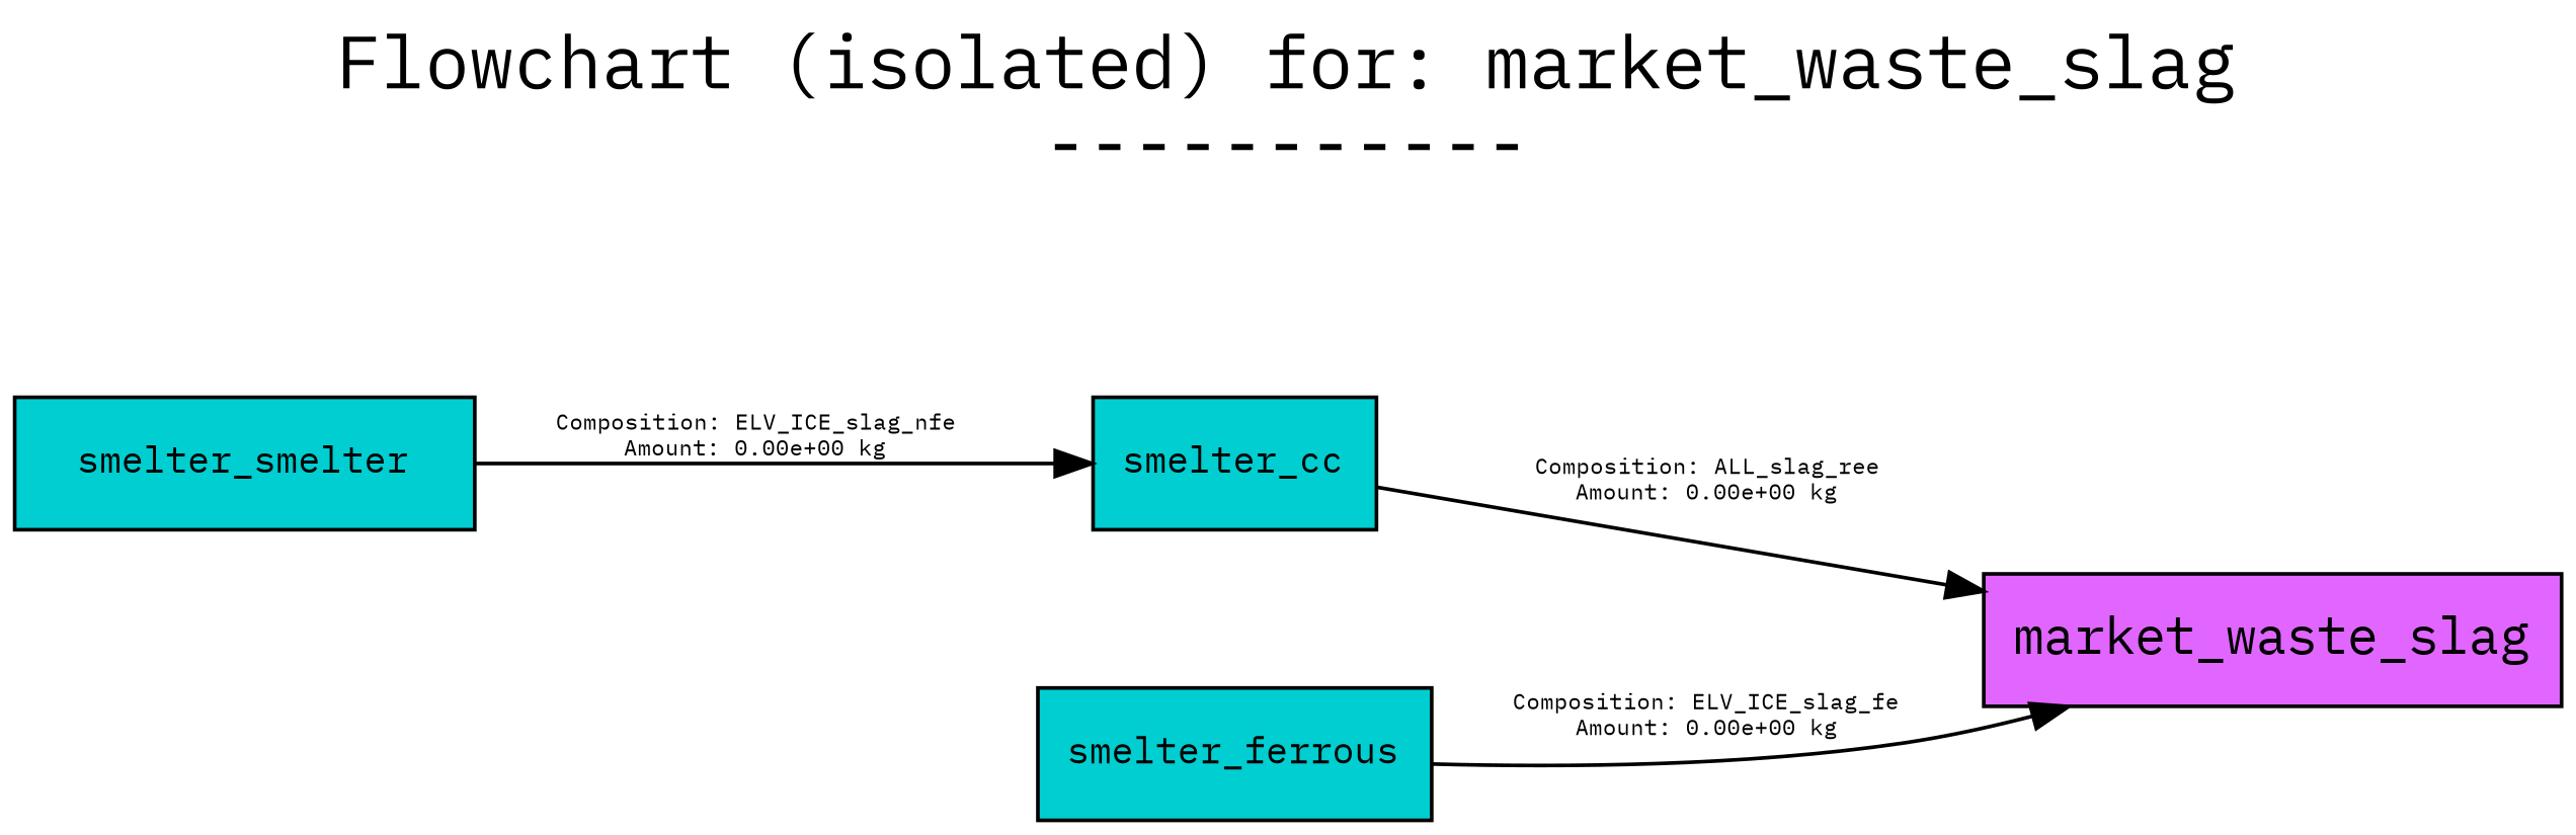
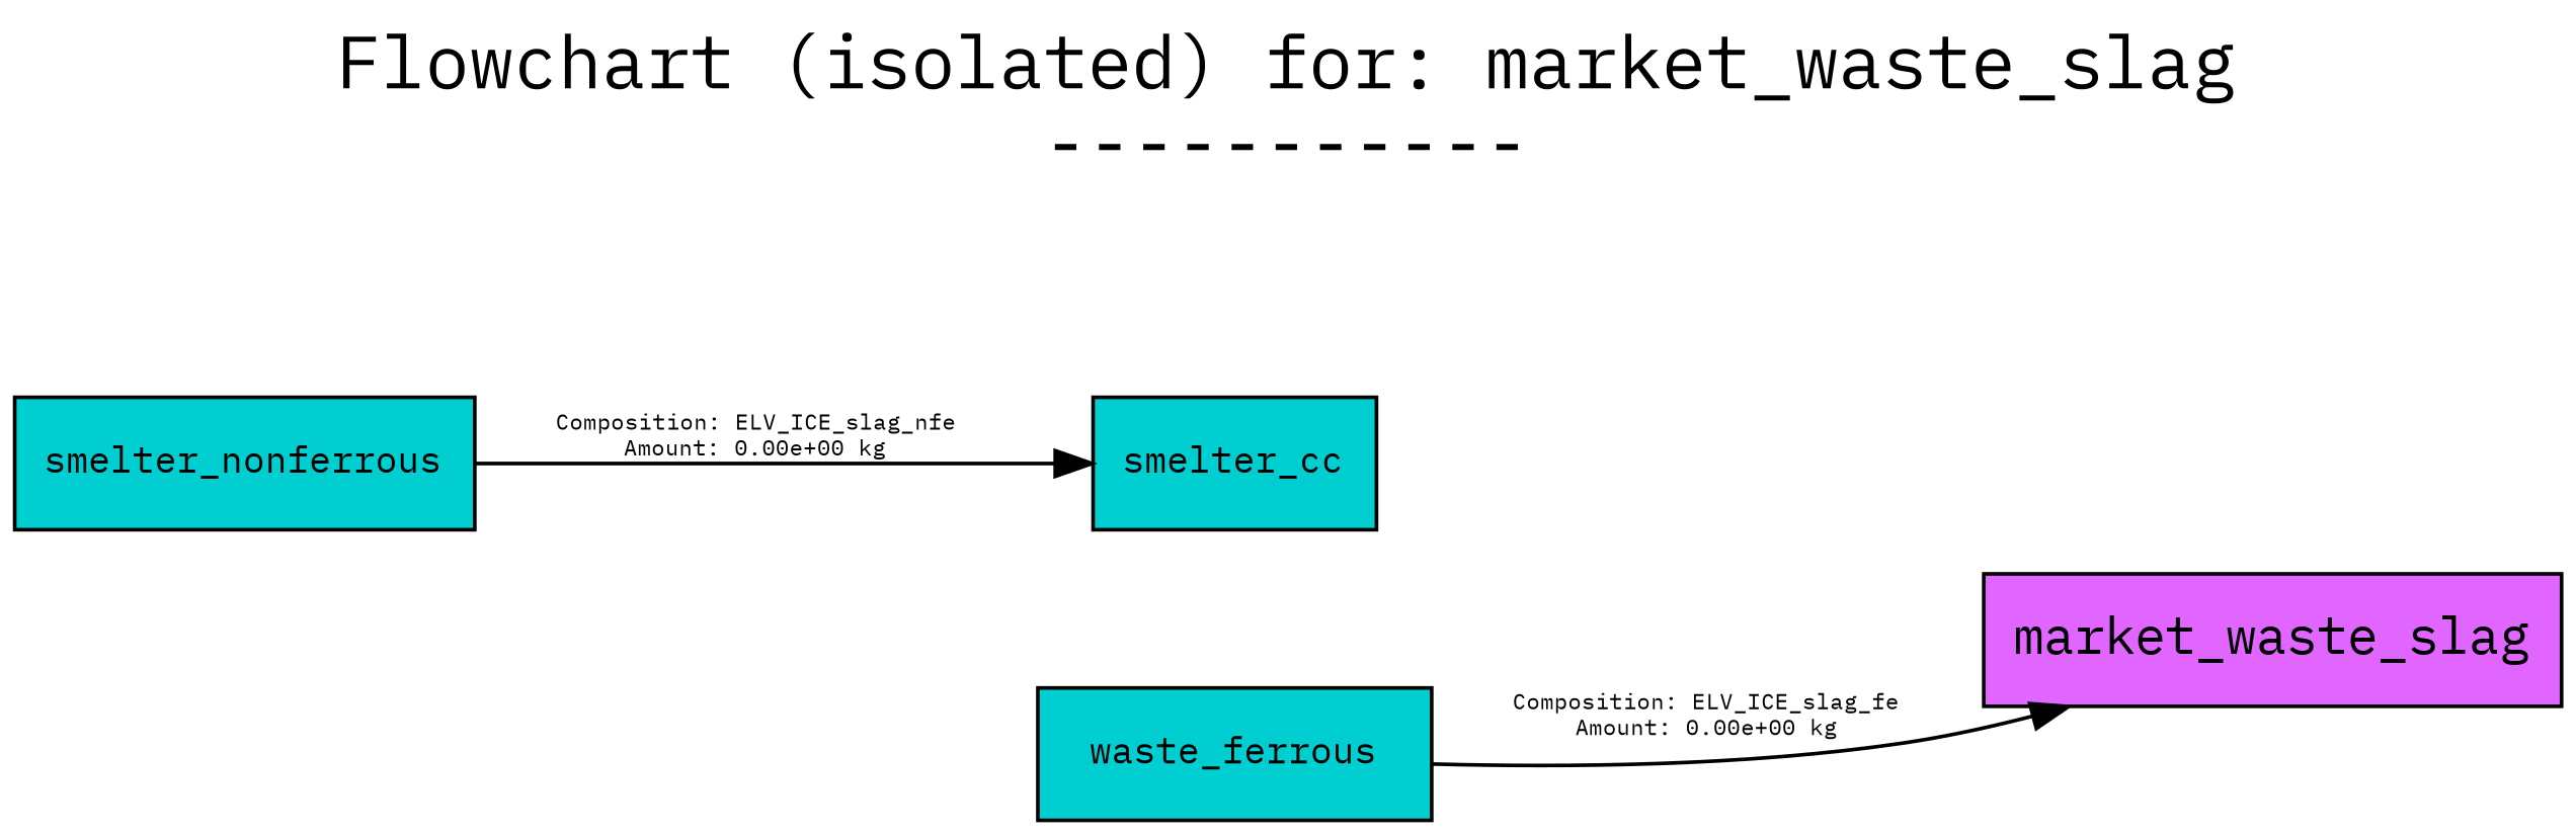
  digraph {
    font=Cabin
    fontname="IBM Plex Mono"
    fontsize=20
    label="Flowchart (isolated) for: market_waste_slag\n-----------"
    labeljust=c
    labelloc=tc
    nodesep=0.6
    rankdir=LR
    ranksep=0.6
    node [fillcolor=darkturquoise fontname="IBM Plex Mono" fontsize=10 shape=box style=filled]
    edge [color=black fontname="IBM Plex Mono" fontsize=6]
    market_waste_slag [fillcolor=mediumorchid1 fontsize=14 height=0.5 width=1.8194]
    smelter_cc [height=0.5 width=0.88889]
-   smelter_ferrous [height=0.5 width=1.1667]
-   smelter_nonferrous [height=0.5 width=1.3889 label=smelter_smelter]
-   smelter_cc -> market_waste_slag [label="Composition: ALL_slag_ree\nAmount: 0.00e+00 kg"]
+   smelter_ferrous [height=0.5 width=1.1667 label=waste_ferrous]
+   smelter_nonferrous [height=0.5 width=1.3889]
    smelter_ferrous -> market_waste_slag [label="Composition: ELV_ICE_slag_fe\nAmount: 0.00e+00 kg"]
    smelter_nonferrous -> smelter_cc [label="Composition: ELV_ICE_slag_nfe\nAmount: 0.00e+00 kg"]
  }
